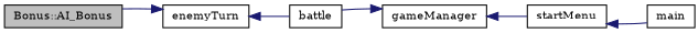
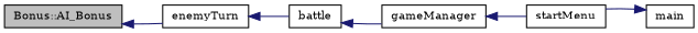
  digraph {
    fontname="DejaVu Serif"
    rankdir=LR
    node [color=black fillcolor=white fontname="DejaVu Serif" fontsize=10 shape=record style=filled]
    edge [color=midnightblue dir=back fontname="DejaVu Serif" fontsize=10 labelfontname=Helvetica labelfontsize=10 style=solid]
    n1 [fillcolor=grey75 fontcolor=black height=0.2 label="Bonus::AI_Bonus" width=0.4]
    n2 [height=0.2 label=enemyTurn width=0.4]
    n3 [height=0.2 label=battle width=0.4]
    n4 [height=0.2 label=gameManager width=0.4]
    n5 [height=0.2 label=startMenu width=0.4]
    n6 [height=0.2 label=main width=0.4]
-   n2 -> n1
+   n1 -> n2
    n2 -> n3
-   n4 -> n3
+   n3 -> n4
    n4 -> n5
-   n5 -> n6
+   n6 -> n5
  }
